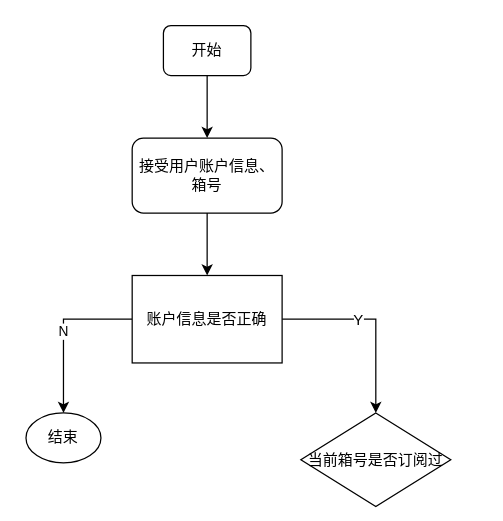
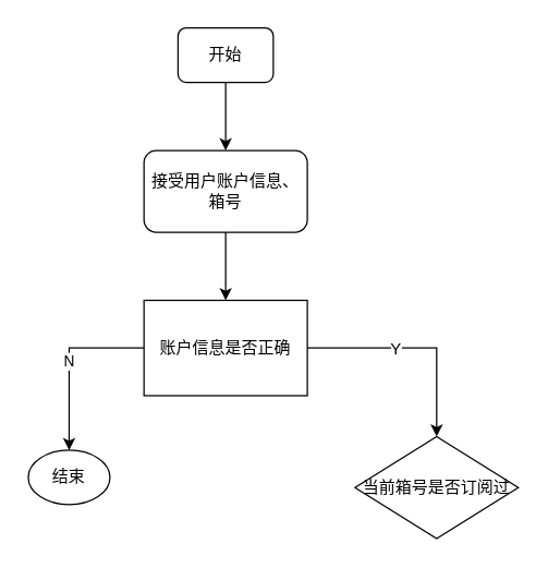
  <mxCell id="0" />
  <mxCell id="1" parent="0" />
  <mxCell id="2" style="edgeStyle=orthogonalEdgeStyle;rounded=0;orthogonalLoop=1;jettySize=auto;html=1;exitX=0.5;exitY=1;exitDx=0;exitDy=0;entryX=0.5;entryY=0;entryDx=0;entryDy=0;" edge="1" parent="1" source="3" target="5"><mxGeometry relative="1" as="geometry" /></mxCell>
  <mxCell id="3" value="开始" style="whiteSpace=wrap;html=1;rounded=1;" vertex="1" parent="1"><mxGeometry x="130" y="20" width="70" height="40" as="geometry" /></mxCell>
  <mxCell id="4" style="edgeStyle=orthogonalEdgeStyle;rounded=0;orthogonalLoop=1;jettySize=auto;html=1;exitX=0.5;exitY=1;exitDx=0;exitDy=0;entryX=0.5;entryY=0;entryDx=0;entryDy=0;" edge="1" parent="1" source="5" target="9"><mxGeometry relative="1" as="geometry" /></mxCell>
  <mxCell id="5" value="接受用户账户信息、箱号" style="rounded=1;whiteSpace=wrap;html=1;" vertex="1" parent="1"><mxGeometry x="105" y="110" width="120" height="60" as="geometry" /></mxCell>
  <mxCell id="6" value="N" style="edgeStyle=orthogonalEdgeStyle;rounded=0;orthogonalLoop=1;jettySize=auto;html=1;exitX=0;exitY=0.5;exitDx=0;exitDy=0;entryX=0.5;entryY=0;entryDx=0;entryDy=0;" edge="1" parent="1" source="9" target="10"><mxGeometry relative="1" as="geometry" /></mxCell>
  <mxCell id="7" style="edgeStyle=orthogonalEdgeStyle;rounded=0;orthogonalLoop=1;jettySize=auto;html=1;exitX=1;exitY=0.5;exitDx=0;exitDy=0;entryX=0.5;entryY=0;entryDx=0;entryDy=0;" edge="1" parent="1" source="9" target="11"><mxGeometry relative="1" as="geometry" /></mxCell>
  <mxCell id="8" value="Y" style="text;html=1;resizable=0;points=[];align=center;verticalAlign=middle;labelBackgroundColor=#ffffff;" vertex="1" connectable="0" parent="7"><mxGeometry x="-0.2" relative="1" as="geometry"><mxPoint as="offset" /></mxGeometry></mxCell>
  <mxCell id="9" value="账户信息是否正确" style="whiteSpace=wrap;html=1;rounded=0;" vertex="1" parent="1"><mxGeometry x="105" y="220" width="120" height="70" as="geometry" /></mxCell>
  <mxCell id="10" value="结束" style="ellipse;whiteSpace=wrap;html=1;" vertex="1" parent="1"><mxGeometry x="20" y="330" width="60" height="40" as="geometry" /></mxCell>
- <mxCell id="11" value="当前箱号是否订阅过" style="rhombus;whiteSpace=wrap;html=1;" vertex="1" parent="1"><mxGeometry x="240" y="330" width="120" height="75" as="geometry" /></mxCell>
+ <mxCell id="11" value="当前箱号是否订阅过" style="rhombus;whiteSpace=wrap;html=1;" vertex="1" parent="1"><mxGeometry x="260" y="320" width="120" height="75" as="geometry" /></mxCell>
